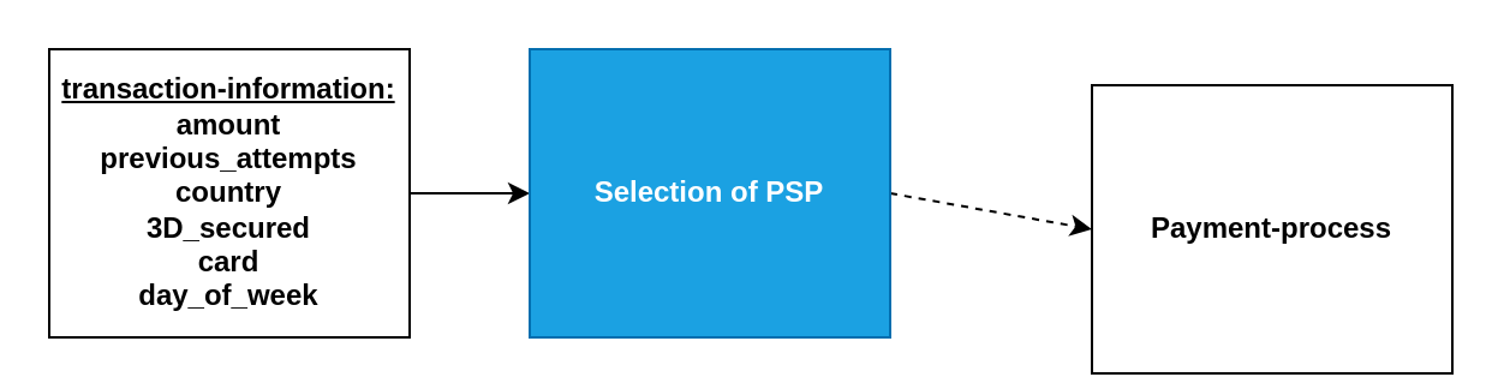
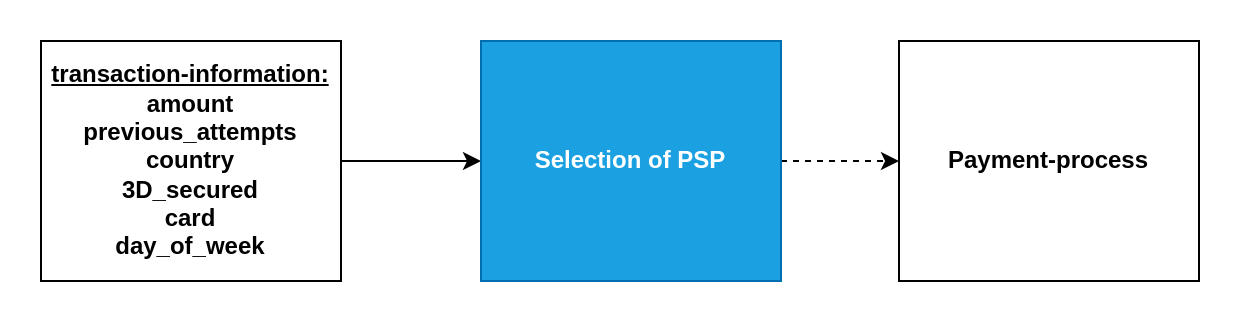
  <mxCell id="0" />
  <mxCell id="1" parent="0" />
  <mxCell id="2" style="edgeStyle=none;html=1;exitX=1;exitY=0.5;exitDx=0;exitDy=0;entryX=0;entryY=0.5;entryDx=0;entryDy=0;" parent="1" source="3" target="5" edge="1"><mxGeometry relative="1" as="geometry" /></mxCell>
  <mxCell id="3" value="&lt;b&gt;&lt;u&gt;transaction-information:&lt;br&gt;&lt;/u&gt;amount&lt;br&gt;previous_attempts&lt;br&gt;country&lt;br&gt;3D_secured&lt;br&gt;card&lt;br&gt;day_of_week&lt;/b&gt;" style="rounded=0;whiteSpace=wrap;html=1;" parent="1" vertex="1"><mxGeometry x="20" y="20" width="150" height="120" as="geometry" /></mxCell>
  <mxCell id="4" style="edgeStyle=none;html=1;exitX=1;exitY=0.5;exitDx=0;exitDy=0;entryX=0;entryY=0.5;entryDx=0;entryDy=0;dashed=1;" parent="1" source="5" target="6" edge="1"><mxGeometry relative="1" as="geometry" /></mxCell>
- <mxCell id="5" value="&lt;b&gt;Selection of PSP&lt;/b&gt;" style="rounded=0;whiteSpace=wrap;html=1;fillColor=#1ba1e2;fontColor=#ffffff;strokeColor=#006EAF;" parent="1" vertex="1"><mxGeometry x="220" y="20" width="150" height="120" as="geometry" /></mxCell>
- <mxCell id="6" value="&lt;b&gt;Payment-process&lt;/b&gt;" style="rounded=0;whiteSpace=wrap;html=1;" parent="1" vertex="1"><mxGeometry x="454" y="35" width="150" height="120" as="geometry" /></mxCell>
+ <mxCell id="5" value="&lt;b&gt;Selection of PSP&lt;/b&gt;" style="rounded=0;whiteSpace=wrap;html=1;fillColor=#1ba1e2;fontColor=#ffffff;strokeColor=#006EAF;" parent="1" vertex="1"><mxGeometry x="240" y="20" width="150" height="120" as="geometry" /></mxCell>
+ <mxCell id="6" value="&lt;b&gt;Payment-process&lt;/b&gt;" style="rounded=0;whiteSpace=wrap;html=1;" parent="1" vertex="1"><mxGeometry x="449" y="20" width="150" height="120" as="geometry" /></mxCell>
